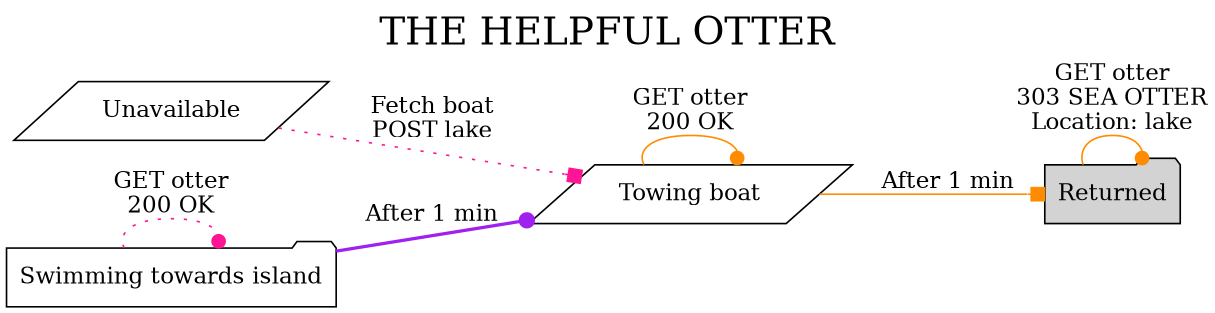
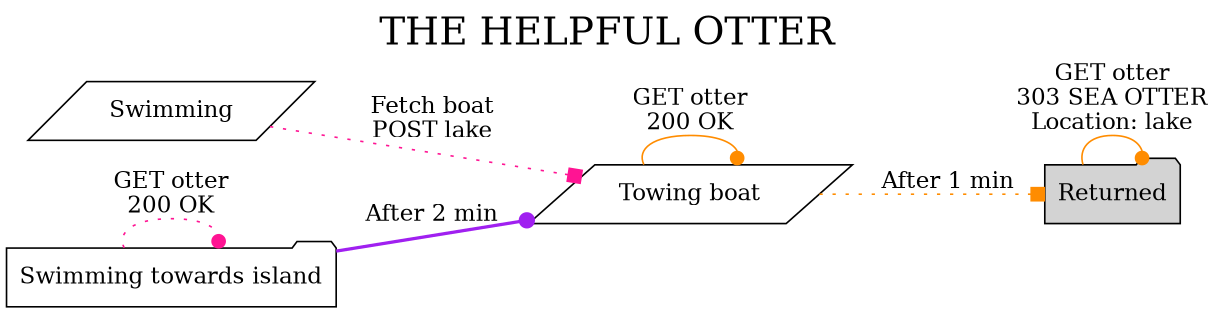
  digraph {
    fontsize=24
    label="THE HELPFUL OTTER"
    labelloc=t
    rankdir=LR
    node [shape=parallelogram]
    edge [arrowhead=dot color=darkorange style=dotted]
-   n1 [label=Unavailable]
+   n1 [label=Swimming]
    n2 [label="Towing boat"]
    n3 [label="Swimming towards island" shape=folder]
    n4 [bgcolor=black label=Returned shape=folder style=filled]
    n1 -> n2 [arrowhead=box color=deeppink label="Fetch boat\nPOST lake"]
    n2 -> n2 [label="GET otter\n200 OK" style=solid]
-   n2 -> n4 [arrowhead=box label="After 1 min" style=solid]
-   n3 -> n2 [color=purple label="After 1 min" style=bold]
+   n2 -> n4 [arrowhead=box label="After 1 min"]
+   n3 -> n2 [color=purple label="After 2 min" style=bold]
    n3 -> n3 [color=deeppink label="GET otter\n200 OK"]
    n4 -> n4 [label="GET otter\n303 SEA OTTER\nLocation: lake" style=solid]
  }
